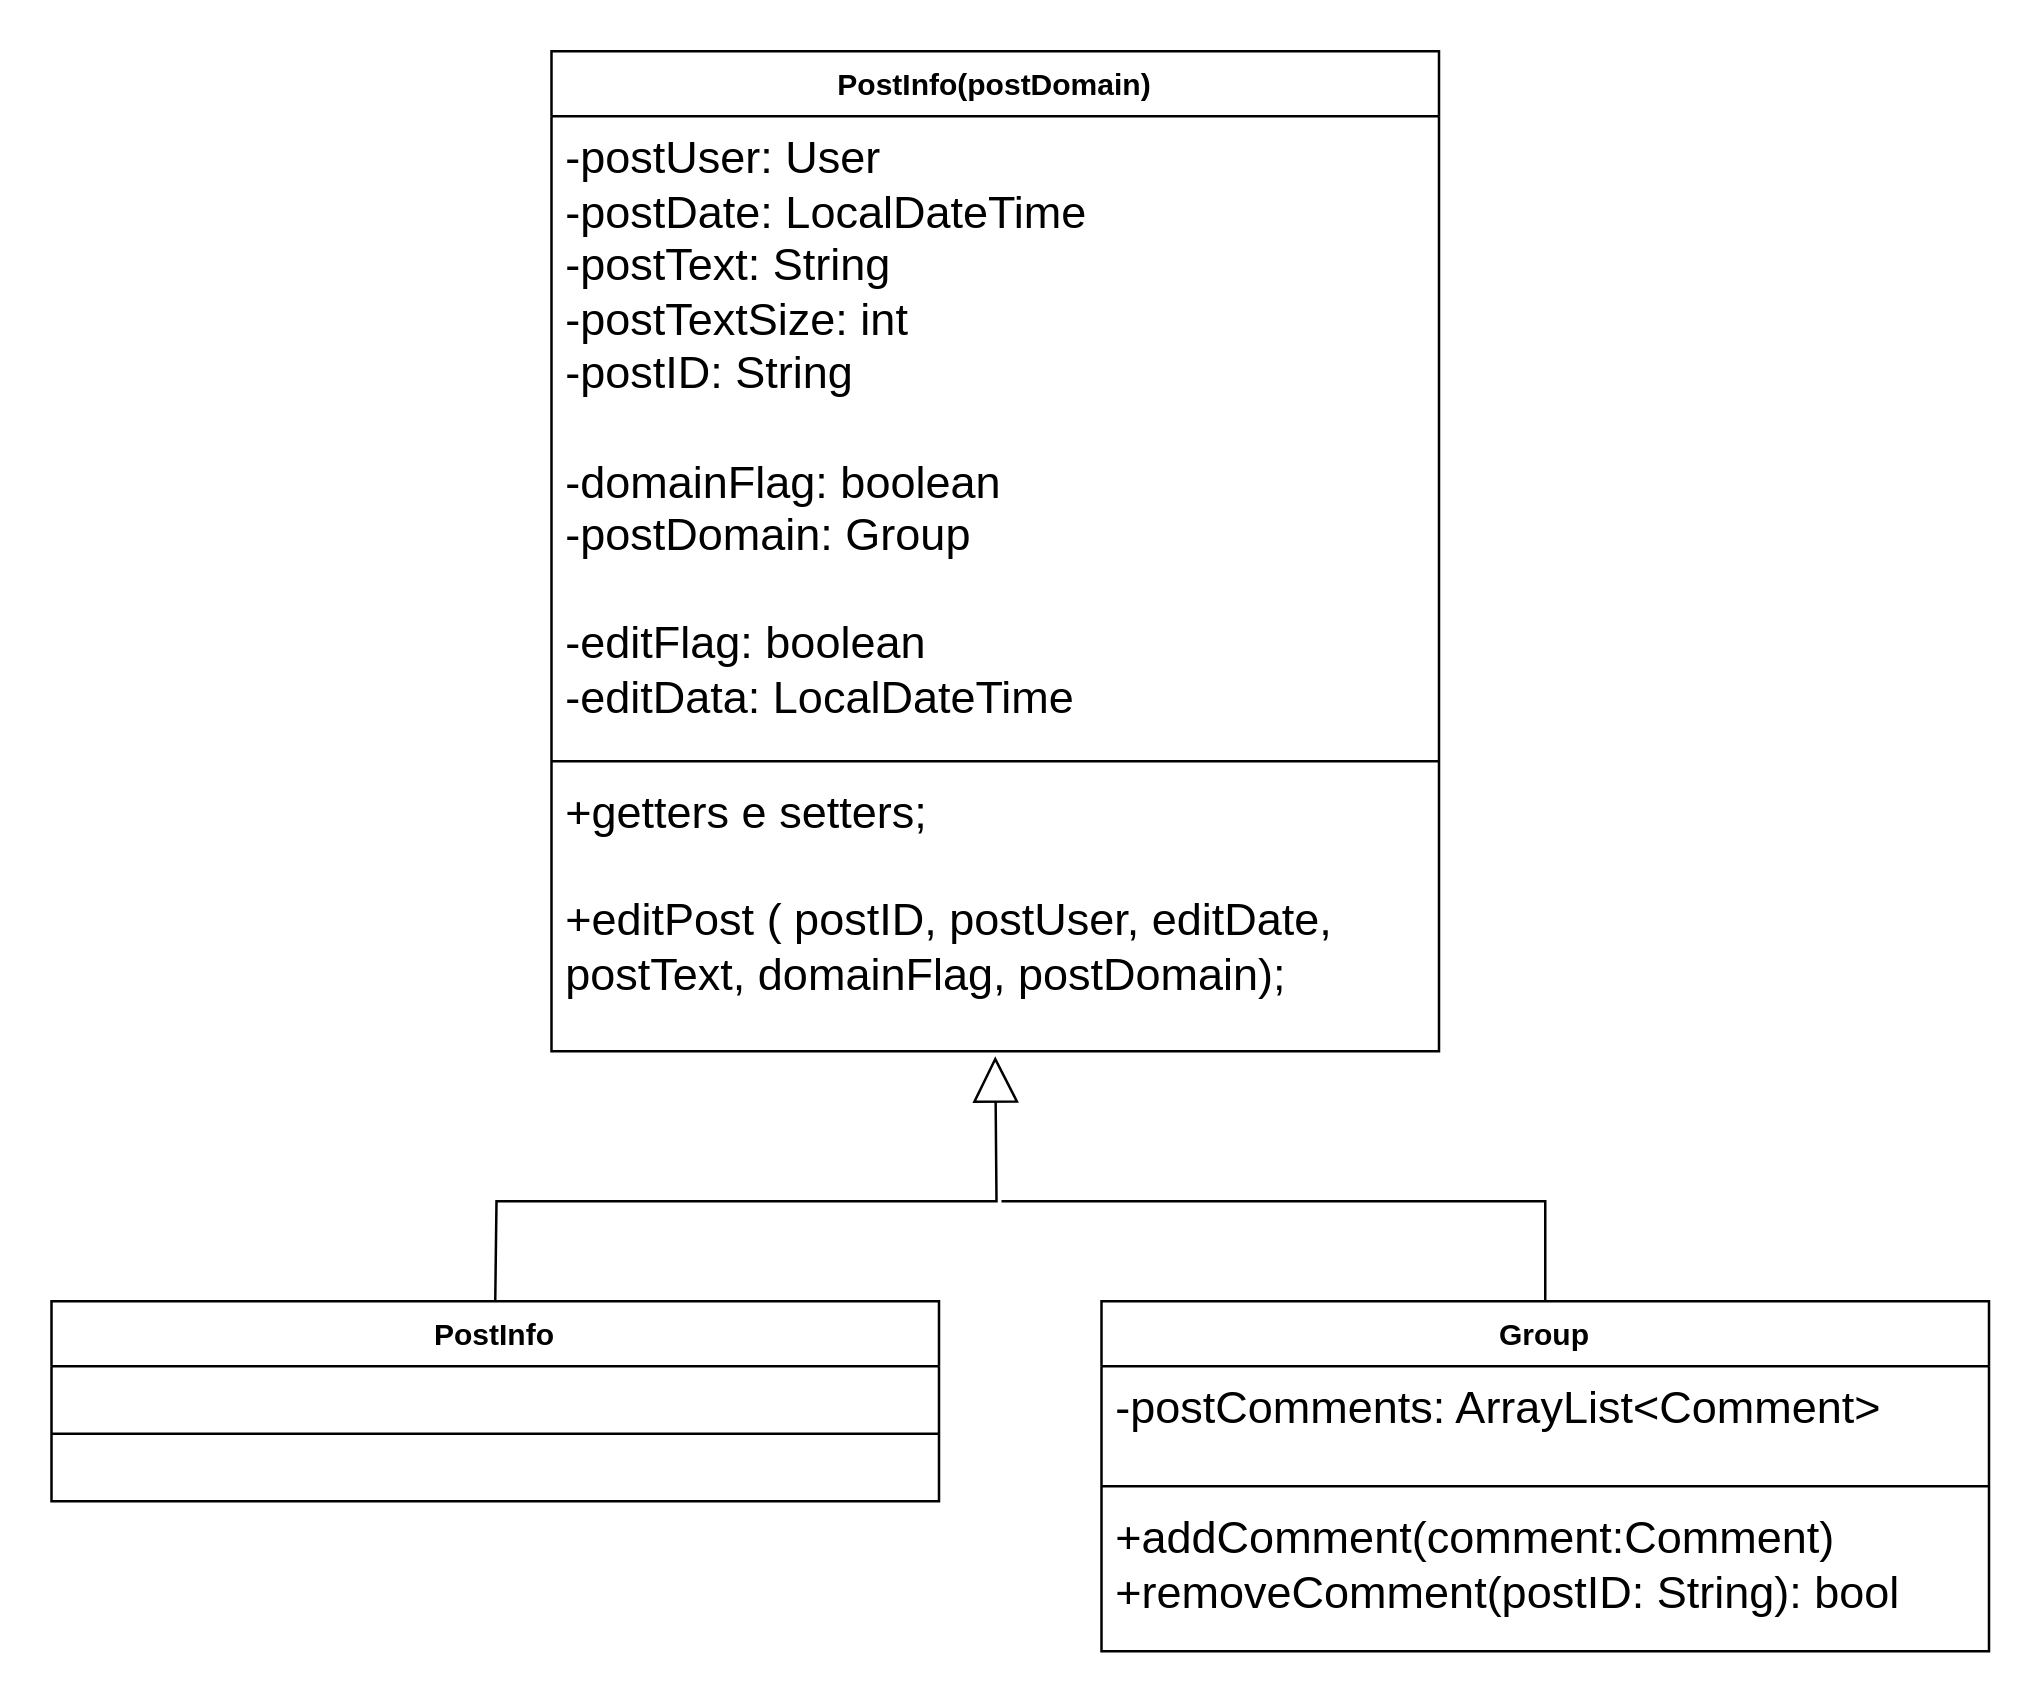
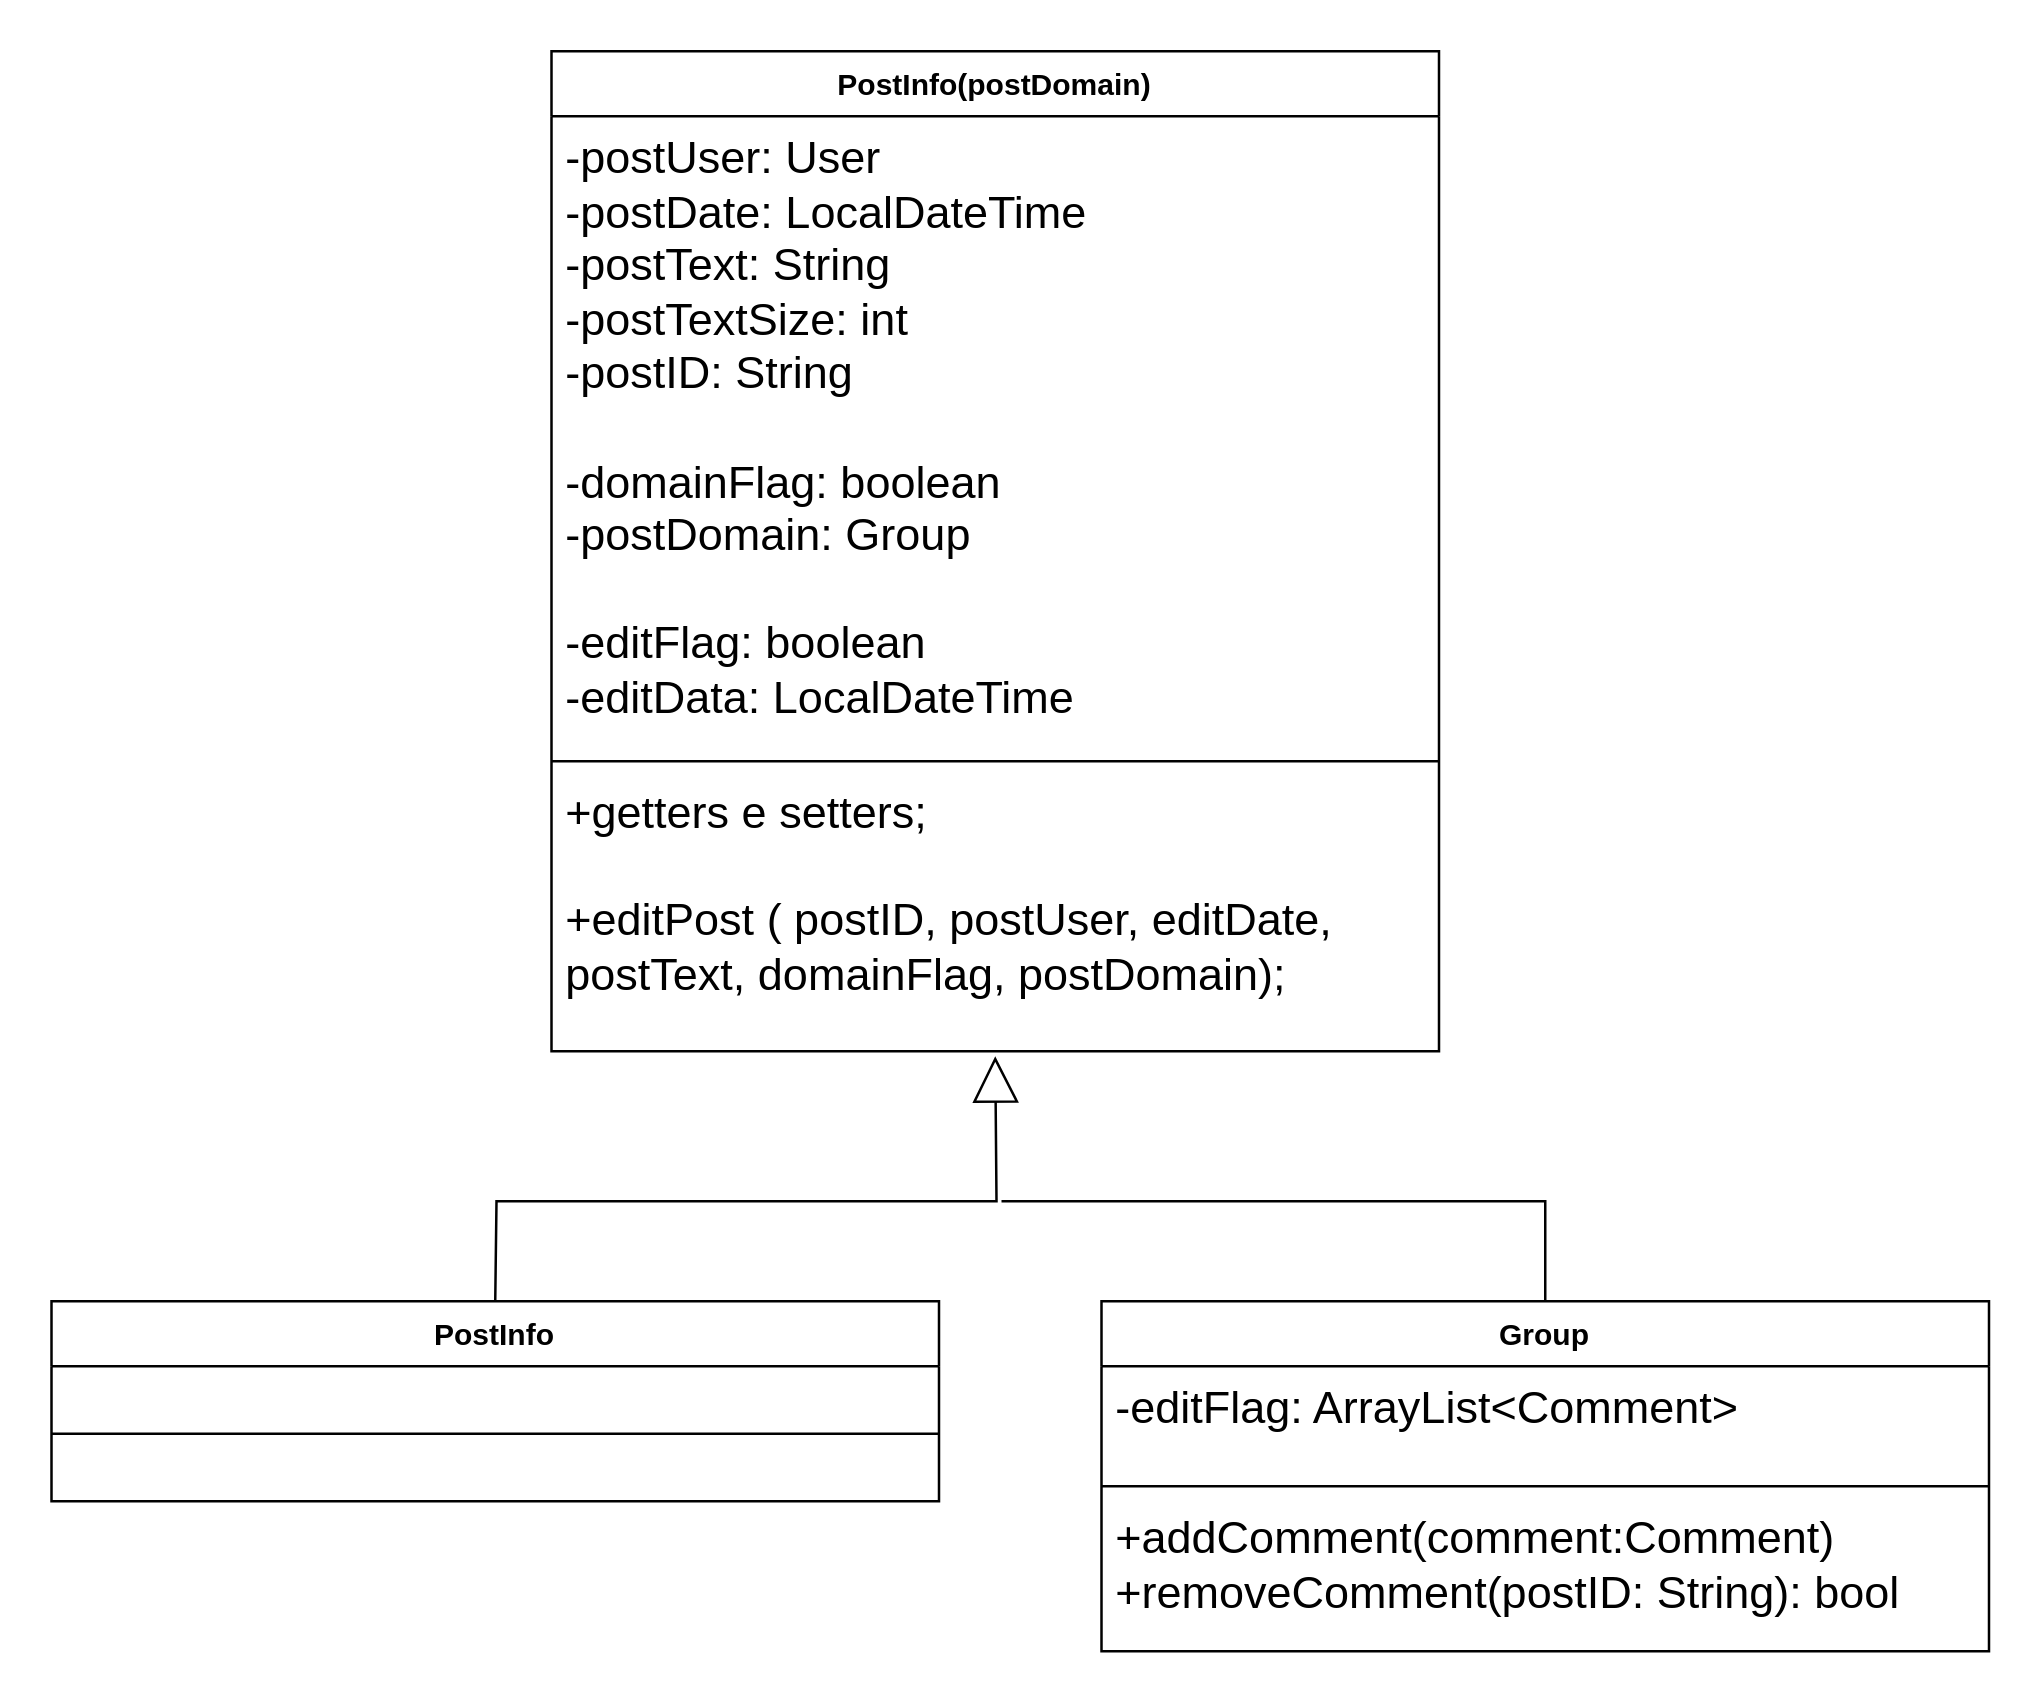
  <mxCell id="0" />
  <mxCell id="1" parent="0" />
  <mxCell id="2" value="PostInfo" style="swimlane;fontStyle=1;align=center;verticalAlign=top;childLayout=stackLayout;horizontal=1;startSize=26;horizontalStack=0;resizeParent=1;resizeParentMax=0;resizeLast=0;collapsible=1;marginBottom=0;whiteSpace=wrap;html=1;" vertex="1" parent="1"><mxGeometry x="20" y="520" width="355" height="80" as="geometry" /></mxCell>
  <mxCell id="3" value="" style="line;strokeWidth=1;fillColor=none;align=left;verticalAlign=middle;spacingTop=-1;spacingLeft=3;spacingRight=3;rotatable=0;labelPosition=right;points=[];portConstraint=eastwest;strokeColor=inherit;" vertex="1" parent="2"><mxGeometry y="26" width="355" height="54" as="geometry" /></mxCell>
  <mxCell id="4" value="PostInfo(postDomain)" style="swimlane;fontStyle=1;align=center;verticalAlign=top;childLayout=stackLayout;horizontal=1;startSize=26;horizontalStack=0;resizeParent=1;resizeParentMax=0;resizeLast=0;collapsible=1;marginBottom=0;whiteSpace=wrap;html=1;" vertex="1" parent="1"><mxGeometry x="220" width="355" height="400" as="geometry" y="20" /></mxCell>
  <mxCell id="5" value="&lt;div style=&quot;font-size: 18px;&quot;&gt;&lt;font style=&quot;font-size: 18px;&quot;&gt;-postUser: User&lt;/font&gt;&lt;/div&gt;&lt;div style=&quot;font-size: 18px;&quot;&gt;&lt;font style=&quot;font-size: 18px;&quot;&gt;-postDate: LocalDateTime&lt;/font&gt;&lt;/div&gt;&lt;div style=&quot;font-size: 18px;&quot;&gt;&lt;font style=&quot;font-size: 18px;&quot;&gt;-postText: String&lt;/font&gt;&lt;/div&gt;&lt;div style=&quot;font-size: 18px;&quot;&gt;&lt;font style=&quot;font-size: 18px;&quot;&gt;-postTextSize: int&lt;/font&gt;&lt;/div&gt;&lt;div style=&quot;font-size: 18px;&quot;&gt;&lt;font style=&quot;font-size: 18px;&quot;&gt;-postID: String&lt;br&gt;&lt;/font&gt;&lt;/div&gt;&lt;div style=&quot;font-size: 18px;&quot;&gt;&lt;font style=&quot;font-size: 18px;&quot;&gt;&lt;br&gt;&lt;/font&gt;&lt;/div&gt;&lt;div style=&quot;font-size: 18px;&quot;&gt;&lt;font style=&quot;font-size: 18px;&quot;&gt;-domainFlag: boolean&lt;/font&gt;&lt;/div&gt;&lt;div style=&quot;font-size: 18px;&quot;&gt;&lt;font style=&quot;font-size: 18px;&quot;&gt;-postDomain: Group&lt;/font&gt;&lt;/div&gt;&lt;div style=&quot;font-size: 18px;&quot;&gt;&lt;font style=&quot;font-size: 18px;&quot;&gt;&lt;br&gt;&lt;/font&gt;&lt;/div&gt;&lt;div style=&quot;font-size: 18px;&quot;&gt;&lt;font style=&quot;font-size: 18px;&quot;&gt;-editFlag: boolean&lt;/font&gt;&lt;/div&gt;&lt;div style=&quot;font-size: 18px;&quot;&gt;&lt;font style=&quot;font-size: 18px;&quot;&gt;-editData: LocalDateTime&lt;/font&gt;&lt;/div&gt;" style="text;strokeColor=none;fillColor=none;align=left;verticalAlign=top;spacingLeft=4;spacingRight=4;overflow=hidden;rotatable=0;points=[[0,0.5],[1,0.5]];portConstraint=eastwest;whiteSpace=wrap;html=1;" vertex="1" parent="4"><mxGeometry y="26" width="355" height="254" as="geometry" /></mxCell>
  <mxCell id="6" value="" style="line;strokeWidth=1;fillColor=none;align=left;verticalAlign=middle;spacingTop=-1;spacingLeft=3;spacingRight=3;rotatable=0;labelPosition=right;points=[];portConstraint=eastwest;strokeColor=inherit;" vertex="1" parent="4"><mxGeometry y="280" width="355" height="8" as="geometry" /></mxCell>
  <mxCell id="7" value="&lt;div align=&quot;left&quot; style=&quot;font-size: 18px;&quot;&gt;&lt;font style=&quot;font-size: 18px;&quot;&gt;+getters e setters;&lt;/font&gt;&lt;/div&gt;&lt;div align=&quot;left&quot; style=&quot;font-size: 18px;&quot;&gt;&lt;font style=&quot;font-size: 18px;&quot;&gt;&lt;br&gt;&lt;/font&gt;&lt;/div&gt;&lt;div align=&quot;left&quot; style=&quot;font-size: 18px;&quot;&gt;&lt;div&gt;&lt;font style=&quot;font-size: 18px;&quot;&gt;+editPost ( postID, postUser, editDate, postText, domainFlag, postDomain);&lt;br&gt;&lt;/font&gt;&lt;/div&gt;&lt;/div&gt;&lt;div align=&quot;left&quot; style=&quot;font-size: 18px;&quot;&gt;&lt;div&gt;&lt;br&gt;&lt;/div&gt;&lt;div&gt;&lt;font style=&quot;font-size: 18px;&quot;&gt;&lt;font style=&quot;font-size: 18px;&quot;&gt;+deletePost (postID, postUser);&lt;/font&gt;&lt;font style=&quot;font-size: 18px;&quot;&gt;&lt;br&gt;&lt;/font&gt;&lt;/font&gt;&lt;/div&gt;&lt;/div&gt;" style="text;strokeColor=none;fillColor=none;align=left;verticalAlign=top;spacingLeft=4;spacingRight=4;overflow=hidden;rotatable=0;points=[[0,0.5],[1,0.5]];portConstraint=eastwest;whiteSpace=wrap;html=1;" vertex="1" parent="4"><mxGeometry y="288" width="355" height="112" as="geometry" /></mxCell>
  <mxCell id="8" value="&lt;div&gt;&lt;br&gt;&lt;/div&gt;&lt;div&gt;&lt;br&gt;&lt;/div&gt;" style="endArrow=block;endSize=16;endFill=0;html=1;rounded=0;exitX=0.5;exitY=0;exitDx=0;exitDy=0;entryX=0.5;entryY=1.018;entryDx=0;entryDy=0;entryPerimeter=0;" edge="1" parent="1" source="2" target="7"><mxGeometry x="0.714" y="-108" width="160" relative="1" as="geometry"><mxPoint x="220" y="480" as="sourcePoint" /><mxPoint x="401" y="450" as="targetPoint" /><Array as="points"><mxPoint x="198" y="480" /><mxPoint x="398" y="480" /></Array><mxPoint x="-26" y="63" as="offset" /></mxGeometry></mxCell>
  <mxCell id="9" value="Group" style="swimlane;fontStyle=1;align=center;verticalAlign=top;childLayout=stackLayout;horizontal=1;startSize=26;horizontalStack=0;resizeParent=1;resizeParentMax=0;resizeLast=0;collapsible=1;marginBottom=0;whiteSpace=wrap;html=1;" vertex="1" parent="1"><mxGeometry x="440" y="520" width="355" height="140" as="geometry" /></mxCell>
- <mxCell id="10" value="&lt;div style=&quot;font-size: 18px;&quot;&gt;-postComments: ArrayList&amp;lt;Comment&amp;gt;&lt;/div&gt;" style="text;strokeColor=none;fillColor=none;align=left;verticalAlign=top;spacingLeft=4;spacingRight=4;overflow=hidden;rotatable=0;points=[[0,0.5],[1,0.5]];portConstraint=eastwest;whiteSpace=wrap;html=1;" vertex="1" parent="9"><mxGeometry y="26" width="355" height="44" as="geometry" /></mxCell>
+ <mxCell id="10" value="&lt;div style=&quot;font-size: 18px;&quot;&gt;-editFlag: ArrayList&amp;lt;Comment&amp;gt;&lt;/div&gt;" style="text;strokeColor=none;fillColor=none;align=left;verticalAlign=top;spacingLeft=4;spacingRight=4;overflow=hidden;rotatable=0;points=[[0,0.5],[1,0.5]];portConstraint=eastwest;whiteSpace=wrap;html=1;" vertex="1" parent="9"><mxGeometry y="26" width="355" height="44" as="geometry" /></mxCell>
  <mxCell id="11" value="" style="line;strokeWidth=1;fillColor=none;align=left;verticalAlign=middle;spacingTop=-1;spacingLeft=3;spacingRight=3;rotatable=0;labelPosition=right;points=[];portConstraint=eastwest;strokeColor=inherit;" vertex="1" parent="9"><mxGeometry y="70" width="355" height="8" as="geometry" /></mxCell>
  <mxCell id="12" value="&lt;div align=&quot;left&quot; style=&quot;font-size: 18px;&quot;&gt;+addComment(comment:Comment)&lt;/div&gt;&lt;div align=&quot;left&quot; style=&quot;font-size: 18px;&quot;&gt;+removeComment(postID: String): bool&lt;br&gt;&lt;/div&gt;" style="text;strokeColor=none;fillColor=none;align=left;verticalAlign=top;spacingLeft=4;spacingRight=4;overflow=hidden;rotatable=0;points=[[0,0.5],[1,0.5]];portConstraint=eastwest;whiteSpace=wrap;html=1;" vertex="1" parent="9"><mxGeometry y="78" width="355" height="62" as="geometry" /></mxCell>
  <mxCell id="13" value="" style="endArrow=none;html=1;edgeStyle=orthogonalEdgeStyle;rounded=0;exitX=0.5;exitY=0;exitDx=0;exitDy=0;" edge="1" parent="1" source="9"><mxGeometry relative="1" as="geometry"><mxPoint x="610" y="480" as="sourcePoint" /><mxPoint x="400" y="480" as="targetPoint" /><Array as="points"><mxPoint x="617" y="480" /></Array></mxGeometry></mxCell>
